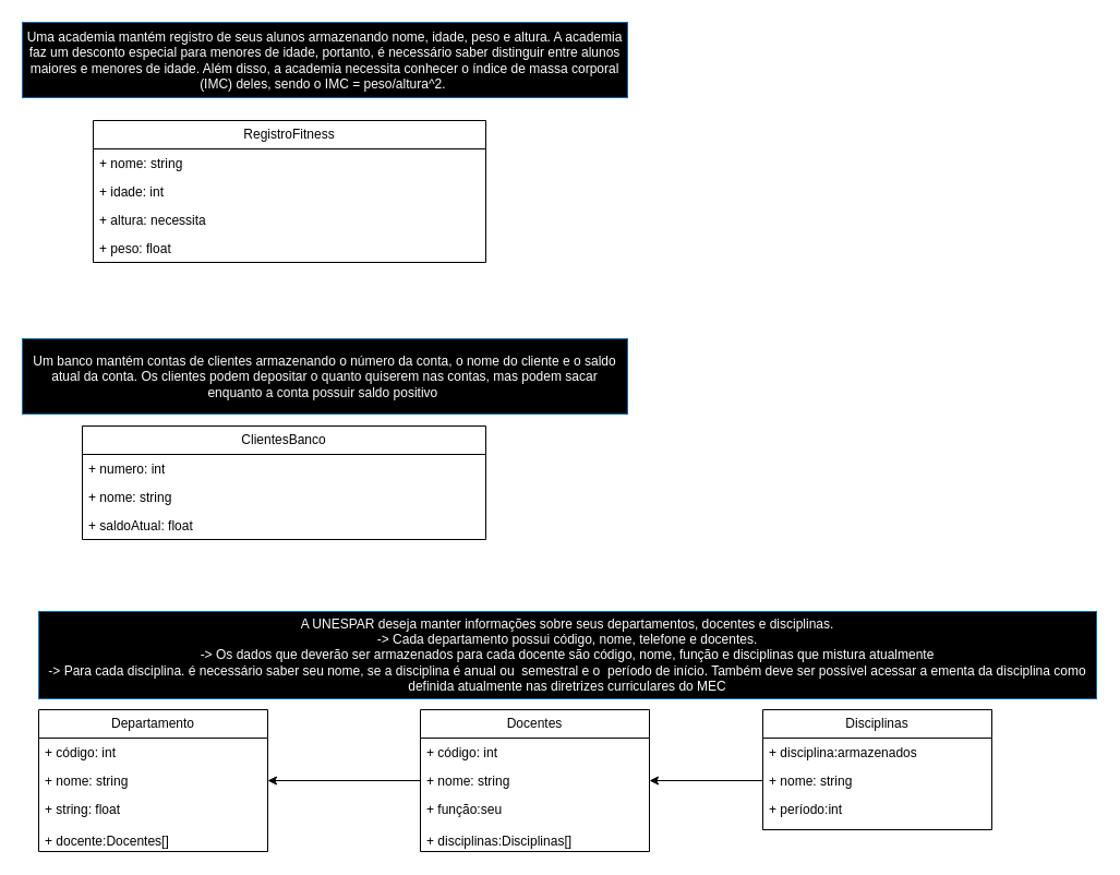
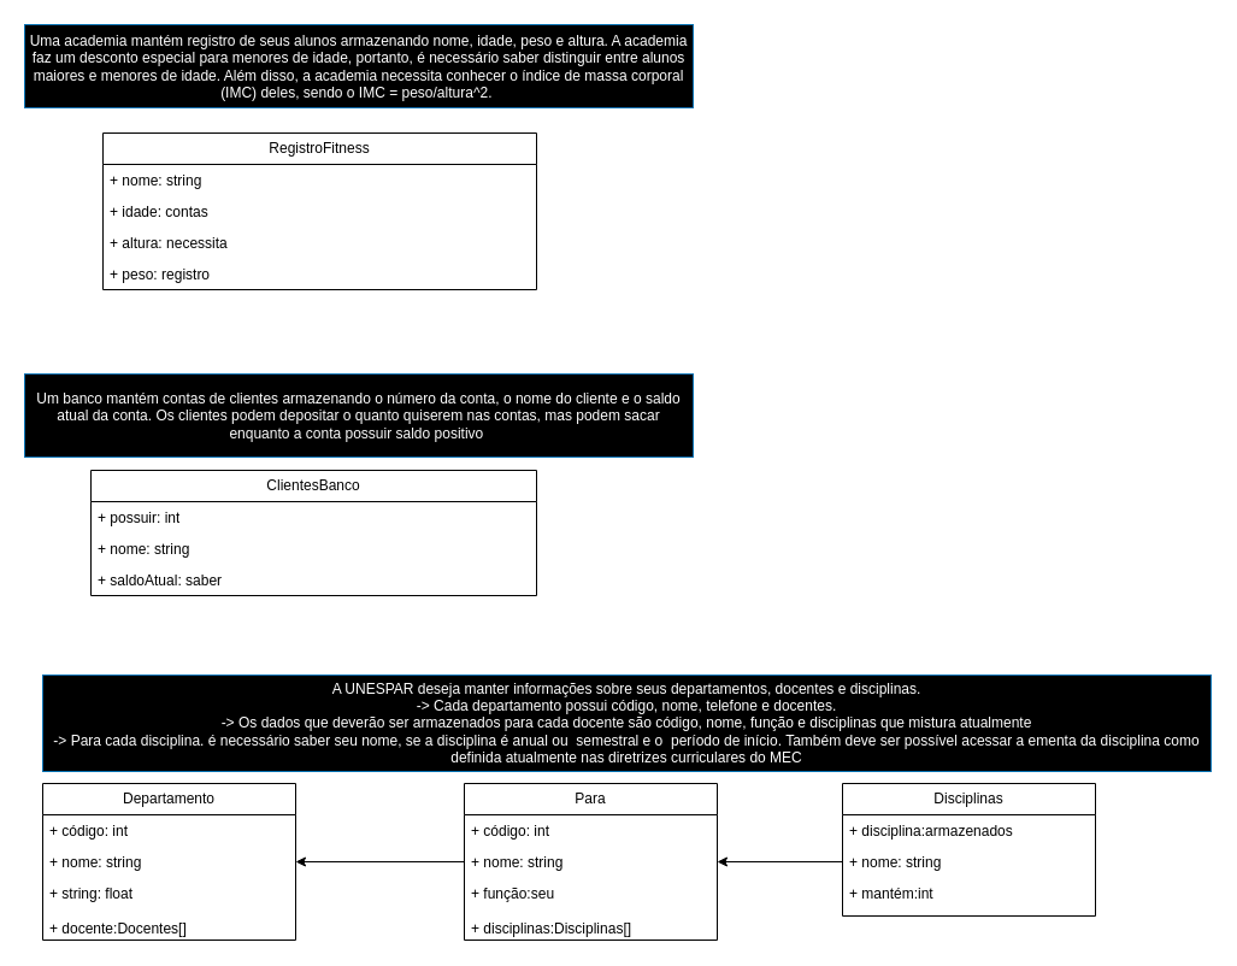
  <mxCell id="0" />
  <mxCell id="1" parent="0" />
  <mxCell id="2" value="RegistroFitness" style="swimlane;fontStyle=0;childLayout=stackLayout;horizontal=1;startSize=26;fillColor=none;horizontalStack=0;resizeParent=1;resizeParentMax=0;resizeLast=0;collapsible=1;marginBottom=0;whiteSpace=wrap;html=1;" parent="1" vertex="1"><mxGeometry x="85" y="110" width="360" height="130" as="geometry" /></mxCell>
  <mxCell id="3" value="+ nome: string" style="text;strokeColor=none;fillColor=none;align=left;verticalAlign=top;spacingLeft=4;spacingRight=4;overflow=hidden;rotatable=0;points=[[0,0.5],[1,0.5]];portConstraint=eastwest;whiteSpace=wrap;html=1;" parent="2" vertex="1"><mxGeometry y="26" width="360" height="26" as="geometry" /></mxCell>
- <mxCell id="4" value="+ idade: int" style="text;strokeColor=none;fillColor=none;align=left;verticalAlign=top;spacingLeft=4;spacingRight=4;overflow=hidden;rotatable=0;points=[[0,0.5],[1,0.5]];portConstraint=eastwest;whiteSpace=wrap;html=1;" parent="2" vertex="1"><mxGeometry y="52" width="360" height="26" as="geometry" /></mxCell>
+ <mxCell id="4" value="+ idade: contas" style="text;strokeColor=none;fillColor=none;align=left;verticalAlign=top;spacingLeft=4;spacingRight=4;overflow=hidden;rotatable=0;points=[[0,0.5],[1,0.5]];portConstraint=eastwest;whiteSpace=wrap;html=1;" parent="2" vertex="1"><mxGeometry y="52" width="360" height="26" as="geometry" /></mxCell>
  <mxCell id="5" value="+ altura: necessita" style="text;strokeColor=none;fillColor=none;align=left;verticalAlign=top;spacingLeft=4;spacingRight=4;overflow=hidden;rotatable=0;points=[[0,0.5],[1,0.5]];portConstraint=eastwest;whiteSpace=wrap;html=1;" parent="2" vertex="1"><mxGeometry y="78" width="360" height="26" as="geometry" /></mxCell>
- <mxCell id="6" value="+ peso: float" style="text;strokeColor=none;fillColor=none;align=left;verticalAlign=top;spacingLeft=4;spacingRight=4;overflow=hidden;rotatable=0;points=[[0,0.5],[1,0.5]];portConstraint=eastwest;whiteSpace=wrap;html=1;" parent="2" vertex="1"><mxGeometry y="104" width="360" height="26" as="geometry" /></mxCell>
+ <mxCell id="6" value="+ peso: registro" style="text;strokeColor=none;fillColor=none;align=left;verticalAlign=top;spacingLeft=4;spacingRight=4;overflow=hidden;rotatable=0;points=[[0,0.5],[1,0.5]];portConstraint=eastwest;whiteSpace=wrap;html=1;" parent="2" vertex="1"><mxGeometry y="104" width="360" height="26" as="geometry" /></mxCell>
  <mxCell id="7" value="Uma academia mantém registro de seus alunos armazenando nome, idade, peso e altura. A academia faz um desconto especial para menores de idade, portanto, é necessário saber distinguir entre alunos maiores e menores de idade. Além disso, a academia necessita conhecer o índice de massa corporal (IMC) deles, sendo o IMC = peso/altura^2.&amp;nbsp;" style="text;html=1;align=center;verticalAlign=middle;whiteSpace=wrap;rounded=0;fillColor=#1ba1e2;fontColor=#ffffff;strokeColor=#006EAF;gradientColor=light-dark(#000000,#99FFFF);" parent="1" vertex="1"><mxGeometry x="20" y="20" width="555" height="69" as="geometry" /></mxCell>
  <mxCell id="8" value="ClientesBanco" style="swimlane;fontStyle=0;childLayout=stackLayout;horizontal=1;startSize=26;fillColor=none;horizontalStack=0;resizeParent=1;resizeParentMax=0;resizeLast=0;collapsible=1;marginBottom=0;whiteSpace=wrap;html=1;" parent="1" vertex="1"><mxGeometry x="75" y="390" width="370" height="104" as="geometry" /></mxCell>
- <mxCell id="9" value="+ numero: int" style="text;strokeColor=none;fillColor=none;align=left;verticalAlign=top;spacingLeft=4;spacingRight=4;overflow=hidden;rotatable=0;points=[[0,0.5],[1,0.5]];portConstraint=eastwest;whiteSpace=wrap;html=1;" parent="8" vertex="1"><mxGeometry y="26" width="370" height="26" as="geometry" /></mxCell>
+ <mxCell id="9" value="+ possuir: int" style="text;strokeColor=none;fillColor=none;align=left;verticalAlign=top;spacingLeft=4;spacingRight=4;overflow=hidden;rotatable=0;points=[[0,0.5],[1,0.5]];portConstraint=eastwest;whiteSpace=wrap;html=1;" parent="8" vertex="1"><mxGeometry y="26" width="370" height="26" as="geometry" /></mxCell>
  <mxCell id="10" value="+ nome: string" style="text;strokeColor=none;fillColor=none;align=left;verticalAlign=top;spacingLeft=4;spacingRight=4;overflow=hidden;rotatable=0;points=[[0,0.5],[1,0.5]];portConstraint=eastwest;whiteSpace=wrap;html=1;" parent="8" vertex="1"><mxGeometry y="52" width="370" height="26" as="geometry" /></mxCell>
- <mxCell id="11" value="+ saldoAtual: float" style="text;strokeColor=none;fillColor=none;align=left;verticalAlign=top;spacingLeft=4;spacingRight=4;overflow=hidden;rotatable=0;points=[[0,0.5],[1,0.5]];portConstraint=eastwest;whiteSpace=wrap;html=1;" parent="8" vertex="1"><mxGeometry y="78" width="370" height="26" as="geometry" /></mxCell>
+ <mxCell id="11" value="+ saldoAtual: saber" style="text;strokeColor=none;fillColor=none;align=left;verticalAlign=top;spacingLeft=4;spacingRight=4;overflow=hidden;rotatable=0;points=[[0,0.5],[1,0.5]];portConstraint=eastwest;whiteSpace=wrap;html=1;" parent="8" vertex="1"><mxGeometry y="78" width="370" height="26" as="geometry" /></mxCell>
  <mxCell id="12" value="Departamento" style="swimlane;fontStyle=0;childLayout=stackLayout;horizontal=1;startSize=26;fillColor=none;horizontalStack=0;resizeParent=1;resizeParentMax=0;resizeLast=0;collapsible=1;marginBottom=0;whiteSpace=wrap;html=1;" parent="1" vertex="1"><mxGeometry x="35" y="650" width="210" height="130" as="geometry" /></mxCell>
  <mxCell id="13" value="+ código: int" style="text;strokeColor=none;fillColor=none;align=left;verticalAlign=top;spacingLeft=4;spacingRight=4;overflow=hidden;rotatable=0;points=[[0,0.5],[1,0.5]];portConstraint=eastwest;whiteSpace=wrap;html=1;" parent="12" vertex="1"><mxGeometry y="26" width="210" height="26" as="geometry" /></mxCell>
  <mxCell id="14" value="+ nome: string" style="text;strokeColor=none;fillColor=none;align=left;verticalAlign=top;spacingLeft=4;spacingRight=4;overflow=hidden;rotatable=0;points=[[0,0.5],[1,0.5]];portConstraint=eastwest;whiteSpace=wrap;html=1;" parent="12" vertex="1"><mxGeometry y="52" width="210" height="26" as="geometry" /></mxCell>
  <mxCell id="15" value="+ string: float&lt;div&gt;&lt;br&gt;&lt;/div&gt;&lt;div&gt;+ docente:Docentes[]&lt;br&gt;&lt;div&gt;&lt;br&gt;&lt;/div&gt;&lt;/div&gt;" style="text;strokeColor=none;fillColor=none;align=left;verticalAlign=top;spacingLeft=4;spacingRight=4;overflow=hidden;rotatable=0;points=[[0,0.5],[1,0.5]];portConstraint=eastwest;whiteSpace=wrap;html=1;" parent="12" vertex="1"><mxGeometry y="78" width="210" height="52" as="geometry" /></mxCell>
- <mxCell id="16" value="Docentes" style="swimlane;fontStyle=0;childLayout=stackLayout;horizontal=1;startSize=26;fillColor=none;horizontalStack=0;resizeParent=1;resizeParentMax=0;resizeLast=0;collapsible=1;marginBottom=0;whiteSpace=wrap;html=1;" parent="1" vertex="1"><mxGeometry x="385" y="650" width="210" height="130" as="geometry" /></mxCell>
+ <mxCell id="16" value="Para" style="swimlane;fontStyle=0;childLayout=stackLayout;horizontal=1;startSize=26;fillColor=none;horizontalStack=0;resizeParent=1;resizeParentMax=0;resizeLast=0;collapsible=1;marginBottom=0;whiteSpace=wrap;html=1;" parent="1" vertex="1"><mxGeometry x="385" y="650" width="210" height="130" as="geometry" /></mxCell>
  <mxCell id="17" value="+ código: int" style="text;strokeColor=none;fillColor=none;align=left;verticalAlign=top;spacingLeft=4;spacingRight=4;overflow=hidden;rotatable=0;points=[[0,0.5],[1,0.5]];portConstraint=eastwest;whiteSpace=wrap;html=1;" parent="16" vertex="1"><mxGeometry y="26" width="210" height="26" as="geometry" /></mxCell>
  <mxCell id="18" value="+ nome: string" style="text;strokeColor=none;fillColor=none;align=left;verticalAlign=top;spacingLeft=4;spacingRight=4;overflow=hidden;rotatable=0;points=[[0,0.5],[1,0.5]];portConstraint=eastwest;whiteSpace=wrap;html=1;" parent="16" vertex="1"><mxGeometry y="52" width="210" height="26" as="geometry" /></mxCell>
  <mxCell id="19" value="+ função:seu&lt;div&gt;&lt;br&gt;&lt;/div&gt;&lt;div&gt;+ disciplinas:Disciplinas[]&lt;br&gt;&lt;div&gt;&lt;br&gt;&lt;/div&gt;&lt;/div&gt;" style="text;strokeColor=none;fillColor=none;align=left;verticalAlign=top;spacingLeft=4;spacingRight=4;overflow=hidden;rotatable=0;points=[[0,0.5],[1,0.5]];portConstraint=eastwest;whiteSpace=wrap;html=1;" parent="16" vertex="1"><mxGeometry y="78" width="210" height="52" as="geometry" /></mxCell>
  <mxCell id="20" style="edgeStyle=orthogonalEdgeStyle;rounded=0;orthogonalLoop=1;jettySize=auto;html=1;exitX=0;exitY=0.5;exitDx=0;exitDy=0;entryX=1;entryY=0.5;entryDx=0;entryDy=0;" parent="1" source="18" target="14" edge="1"><mxGeometry relative="1" as="geometry" /></mxCell>
  <mxCell id="21" value="Disciplinas" style="swimlane;fontStyle=0;childLayout=stackLayout;horizontal=1;startSize=26;fillColor=none;horizontalStack=0;resizeParent=1;resizeParentMax=0;resizeLast=0;collapsible=1;marginBottom=0;whiteSpace=wrap;html=1;" parent="1" vertex="1"><mxGeometry x="699" y="650" width="210" height="110" as="geometry" /></mxCell>
  <mxCell id="22" value="+ disciplina:armazenados" style="text;strokeColor=none;fillColor=none;align=left;verticalAlign=top;spacingLeft=4;spacingRight=4;overflow=hidden;rotatable=0;points=[[0,0.5],[1,0.5]];portConstraint=eastwest;whiteSpace=wrap;html=1;" parent="21" vertex="1"><mxGeometry y="26" width="210" height="26" as="geometry" /></mxCell>
  <mxCell id="23" value="+ nome: string" style="text;strokeColor=none;fillColor=none;align=left;verticalAlign=top;spacingLeft=4;spacingRight=4;overflow=hidden;rotatable=0;points=[[0,0.5],[1,0.5]];portConstraint=eastwest;whiteSpace=wrap;html=1;" parent="21" vertex="1"><mxGeometry y="52" width="210" height="26" as="geometry" /></mxCell>
- <mxCell id="24" value="+ período:int&lt;div&gt;&lt;br&gt;&lt;/div&gt;" style="text;strokeColor=none;fillColor=none;align=left;verticalAlign=top;spacingLeft=4;spacingRight=4;overflow=hidden;rotatable=0;points=[[0,0.5],[1,0.5]];portConstraint=eastwest;whiteSpace=wrap;html=1;" parent="21" vertex="1"><mxGeometry y="78" width="210" height="32" as="geometry" /></mxCell>
+ <mxCell id="24" value="+ mantém:int&lt;div&gt;&lt;br&gt;&lt;/div&gt;" style="text;strokeColor=none;fillColor=none;align=left;verticalAlign=top;spacingLeft=4;spacingRight=4;overflow=hidden;rotatable=0;points=[[0,0.5],[1,0.5]];portConstraint=eastwest;whiteSpace=wrap;html=1;" parent="21" vertex="1"><mxGeometry y="78" width="210" height="32" as="geometry" /></mxCell>
  <mxCell id="25" style="edgeStyle=orthogonalEdgeStyle;rounded=0;orthogonalLoop=1;jettySize=auto;html=1;exitX=0;exitY=0.5;exitDx=0;exitDy=0;entryX=1;entryY=0.5;entryDx=0;entryDy=0;" parent="1" source="23" target="18" edge="1"><mxGeometry relative="1" as="geometry" /></mxCell>
  <mxCell id="26" value="Um banco mantém contas de clientes armazenando o número da conta, o nome do cliente e o saldo atual da conta. Os clientes podem depositar o quanto quiserem nas contas, mas podem sacar enquanto a conta possuir saldo positivo&amp;nbsp;" style="text;html=1;align=center;verticalAlign=middle;whiteSpace=wrap;rounded=0;fillColor=#1ba1e2;fontColor=#ffffff;strokeColor=#006EAF;gradientColor=light-dark(#000000,#99FFFF);" parent="1" vertex="1"><mxGeometry x="20" y="310" width="555" height="69" as="geometry" /></mxCell>
  <mxCell id="27" value="A UNESPAR deseja manter informações sobre seus departamentos, docentes e disciplinas.&lt;div&gt;-&amp;gt; Cada departamento possui código, nome, telefone e docentes.&lt;/div&gt;&lt;div&gt;-&amp;gt; Os dados que deverão ser armazenados para cada docente são código, nome, função e disciplinas que mistura atualmente&lt;/div&gt;&lt;div&gt;-&amp;gt; Para cada disciplina. é necessário saber seu nome, se a disciplina é anual ou&amp;nbsp; semestral e o&amp;nbsp; período de início. Também deve ser possível acessar a ementa da disciplina como definida atualmente nas diretrizes curriculares do MEC&lt;/div&gt;" style="text;html=1;align=center;verticalAlign=middle;whiteSpace=wrap;rounded=0;fillColor=#1ba1e2;fontColor=#ffffff;strokeColor=#006EAF;gradientColor=light-dark(#000000,#99FFFF);" parent="1" vertex="1"><mxGeometry x="35" y="560" width="970" height="80" as="geometry" /></mxCell>
